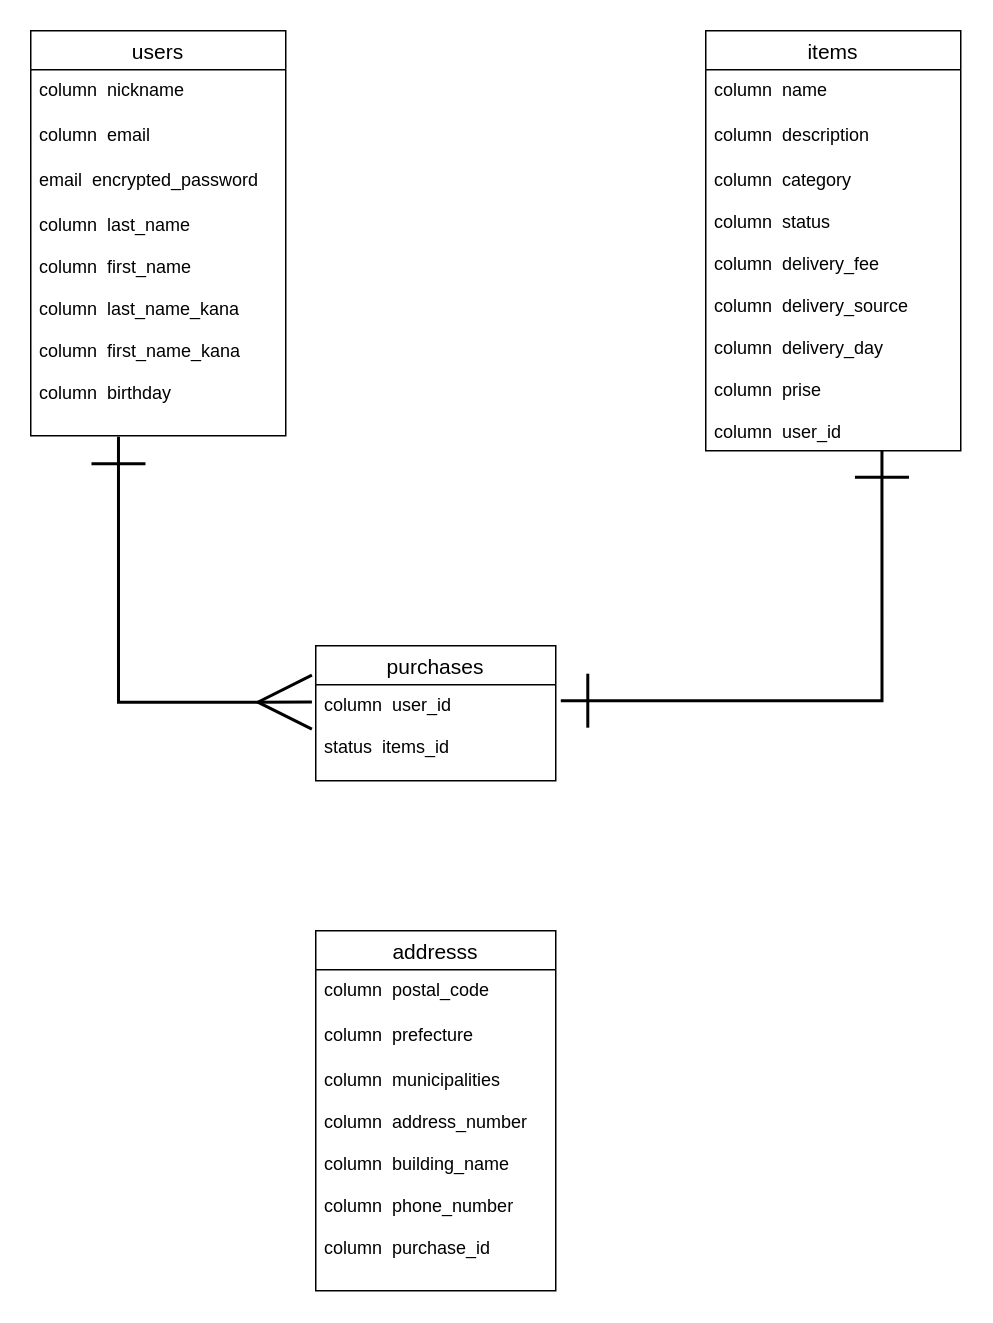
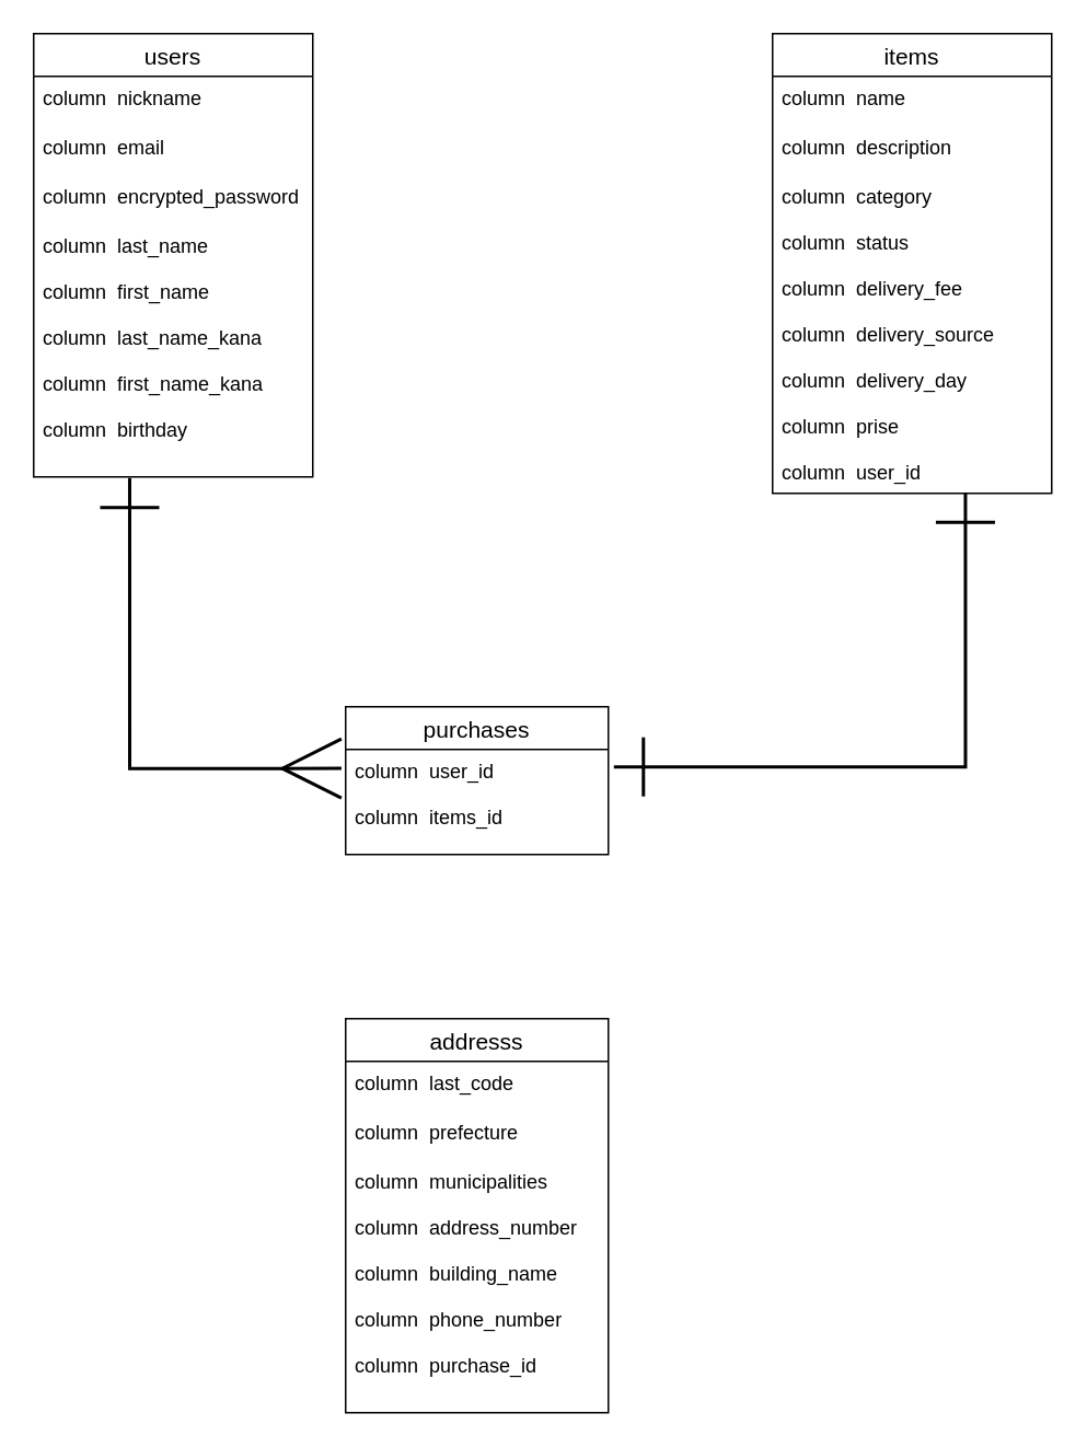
  <mxCell id="0" />
  <mxCell id="1" parent="0" />
  <mxCell id="2" value="purchases" style="swimlane;fontStyle=0;childLayout=stackLayout;horizontal=1;startSize=26;horizontalStack=0;resizeParent=1;resizeParentMax=0;resizeLast=0;collapsible=1;marginBottom=0;align=center;fontSize=14;" parent="1" vertex="1"><mxGeometry x="210" y="430" width="160" height="90" as="geometry" /></mxCell>
- <mxCell id="3" value="column  user_id&#10;&#10;status  items_id" style="text;strokeColor=none;fillColor=none;spacingLeft=4;spacingRight=4;overflow=hidden;rotatable=0;points=[[0,0.5],[1,0.5]];portConstraint=eastwest;fontSize=12;" parent="2" vertex="1"><mxGeometry y="26" width="160" height="64" as="geometry" /></mxCell>
+ <mxCell id="3" value="column  user_id&#10;&#10;column  items_id" style="text;strokeColor=none;fillColor=none;spacingLeft=4;spacingRight=4;overflow=hidden;rotatable=0;points=[[0,0.5],[1,0.5]];portConstraint=eastwest;fontSize=12;" parent="2" vertex="1"><mxGeometry y="26" width="160" height="64" as="geometry" /></mxCell>
  <mxCell id="4" value="items" style="swimlane;fontStyle=0;childLayout=stackLayout;horizontal=1;startSize=26;horizontalStack=0;resizeParent=1;resizeParentMax=0;resizeLast=0;collapsible=1;marginBottom=0;align=center;fontSize=14;" parent="1" vertex="1"><mxGeometry x="470" y="20" width="170" height="280" as="geometry" /></mxCell>
  <mxCell id="5" value="column  name" style="text;strokeColor=none;fillColor=none;spacingLeft=4;spacingRight=4;overflow=hidden;rotatable=0;points=[[0,0.5],[1,0.5]];portConstraint=eastwest;fontSize=12;" parent="4" vertex="1"><mxGeometry y="26" width="170" height="30" as="geometry" /></mxCell>
  <mxCell id="6" value="column  description" style="text;strokeColor=none;fillColor=none;spacingLeft=4;spacingRight=4;overflow=hidden;rotatable=0;points=[[0,0.5],[1,0.5]];portConstraint=eastwest;fontSize=12;" vertex="1" parent="4"><mxGeometry y="56" width="170" height="30" as="geometry" /></mxCell>
  <mxCell id="7" value="column  category&#10;&#10;column  status&#10;&#10;column  delivery_fee&#10;&#10;column  delivery_source&#10;&#10;column  delivery_day&#10;&#10;column  prise&#10;&#10;column  user_id" style="text;strokeColor=none;fillColor=none;spacingLeft=4;spacingRight=4;overflow=hidden;rotatable=0;points=[[0,0.5],[1,0.5]];portConstraint=eastwest;fontSize=12;" parent="4" vertex="1"><mxGeometry y="86" width="170" height="194" as="geometry" /></mxCell>
  <mxCell id="8" value="users" style="swimlane;fontStyle=0;childLayout=stackLayout;horizontal=1;startSize=26;horizontalStack=0;resizeParent=1;resizeParentMax=0;resizeLast=0;collapsible=1;marginBottom=0;align=center;fontSize=14;" parent="1" vertex="1"><mxGeometry x="20" y="20" width="170" height="270" as="geometry" /></mxCell>
  <mxCell id="9" value="column  nickname" style="text;strokeColor=none;fillColor=none;spacingLeft=4;spacingRight=4;overflow=hidden;rotatable=0;points=[[0,0.5],[1,0.5]];portConstraint=eastwest;fontSize=12;" parent="8" vertex="1"><mxGeometry y="26" width="170" height="30" as="geometry" /></mxCell>
  <mxCell id="10" value="column  email" style="text;strokeColor=none;fillColor=none;spacingLeft=4;spacingRight=4;overflow=hidden;rotatable=0;points=[[0,0.5],[1,0.5]];portConstraint=eastwest;fontSize=12;" parent="8" vertex="1"><mxGeometry y="56" width="170" height="30" as="geometry" /></mxCell>
- <mxCell id="11" value="email  encrypted_password" style="text;strokeColor=none;fillColor=none;spacingLeft=4;spacingRight=4;overflow=hidden;rotatable=0;points=[[0,0.5],[1,0.5]];portConstraint=eastwest;fontSize=12;" vertex="1" parent="8"><mxGeometry y="86" width="170" height="30" as="geometry" /></mxCell>
+ <mxCell id="11" value="column  encrypted_password" style="text;strokeColor=none;fillColor=none;spacingLeft=4;spacingRight=4;overflow=hidden;rotatable=0;points=[[0,0.5],[1,0.5]];portConstraint=eastwest;fontSize=12;" vertex="1" parent="8"><mxGeometry y="86" width="170" height="30" as="geometry" /></mxCell>
  <mxCell id="12" value="column  last_name&#10;&#10;column  first_name&#10;&#10;column  last_name_kana&#10;&#10;column  first_name_kana&#10;&#10;column  birthday" style="text;strokeColor=none;fillColor=none;spacingLeft=4;spacingRight=4;overflow=hidden;rotatable=0;points=[[0,0.5],[1,0.5]];portConstraint=eastwest;fontSize=12;" parent="8" vertex="1"><mxGeometry y="116" width="170" height="154" as="geometry" /></mxCell>
  <mxCell id="13" style="edgeStyle=orthogonalEdgeStyle;rounded=0;jumpSize=24;orthogonalLoop=1;jettySize=auto;html=1;exitX=1.021;exitY=0.166;exitDx=0;exitDy=0;endArrow=ERone;endFill=0;endSize=33;strokeWidth=2;startArrow=ERone;startFill=0;startSize=33;exitPerimeter=0;entryX=0.691;entryY=0.998;entryDx=0;entryDy=0;entryPerimeter=0;" edge="1" parent="1" source="3" target="7"><mxGeometry relative="1" as="geometry"><mxPoint x="570" y="310" as="targetPoint" /><Array as="points"><mxPoint x="588" y="467" /></Array></mxGeometry></mxCell>
  <mxCell id="14" style="edgeStyle=orthogonalEdgeStyle;rounded=0;jumpSize=24;orthogonalLoop=1;jettySize=auto;html=1;startArrow=ERmany;startFill=0;startSize=33;endArrow=ERone;endFill=0;endSize=33;strokeWidth=2;exitX=-0.016;exitY=0.181;exitDx=0;exitDy=0;exitPerimeter=0;entryX=0.344;entryY=1.004;entryDx=0;entryDy=0;entryPerimeter=0;" edge="1" parent="1" source="3" target="12"><mxGeometry relative="1" as="geometry"><mxPoint x="80" y="510" as="targetPoint" /><mxPoint x="240" y="360" as="sourcePoint" /></mxGeometry></mxCell>
  <mxCell id="15" value="addresss" style="swimlane;fontStyle=0;childLayout=stackLayout;horizontal=1;startSize=26;horizontalStack=0;resizeParent=1;resizeParentMax=0;resizeLast=0;collapsible=1;marginBottom=0;align=center;fontSize=14;" vertex="1" parent="1"><mxGeometry x="210" y="620" width="160" height="240" as="geometry" /></mxCell>
- <mxCell id="16" value="column  postal_code" style="text;strokeColor=none;fillColor=none;spacingLeft=4;spacingRight=4;overflow=hidden;rotatable=0;points=[[0,0.5],[1,0.5]];portConstraint=eastwest;fontSize=12;" vertex="1" parent="15"><mxGeometry y="26" width="160" height="30" as="geometry" /></mxCell>
+ <mxCell id="16" value="column  last_code" style="text;strokeColor=none;fillColor=none;spacingLeft=4;spacingRight=4;overflow=hidden;rotatable=0;points=[[0,0.5],[1,0.5]];portConstraint=eastwest;fontSize=12;" vertex="1" parent="15"><mxGeometry y="26" width="160" height="30" as="geometry" /></mxCell>
  <mxCell id="17" value="column  prefecture" style="text;strokeColor=none;fillColor=none;spacingLeft=4;spacingRight=4;overflow=hidden;rotatable=0;points=[[0,0.5],[1,0.5]];portConstraint=eastwest;fontSize=12;" vertex="1" parent="15"><mxGeometry y="56" width="160" height="30" as="geometry" /></mxCell>
  <mxCell id="18" value="column  municipalities&#10;&#10;column  address_number&#10;&#10;column  building_name&#10;&#10;column  phone_number&#10;&#10;column  purchase_id" style="text;strokeColor=none;fillColor=none;spacingLeft=4;spacingRight=4;overflow=hidden;rotatable=0;points=[[0,0.5],[1,0.5]];portConstraint=eastwest;fontSize=12;" vertex="1" parent="15"><mxGeometry y="86" width="160" height="154" as="geometry" /></mxCell>
